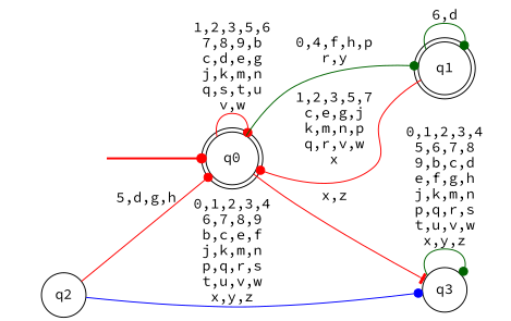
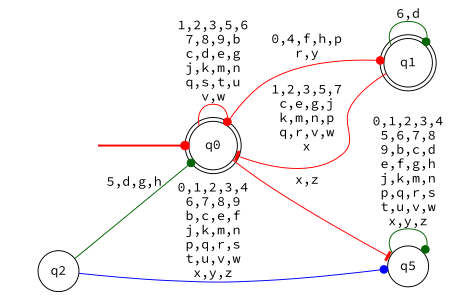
  digraph {
    fontname="Source Code Pro"
    rankdir=LR
    node [fontname="Source Code Pro" shape=doublecircle style="rounded,filled" color=black fillcolor=white]
    edge [arrowhead=dot color=red fontname="Source Code Pro"]
    __start0 [height=0 shape=none style=invis width=0 color="" fillcolor=""]
    n2 [label=q0]
    n3 [label=q1]
-   n4 [label=q3 shape=circle style=filled]
+   n4 [label=q5 shape=circle style=filled]
    n5 [label=q2 shape=circle style=filled]
    subgraph cluster_1 {
      nodesep=0.15
      ranksep=0.15
      style=invis
      __start0
      n2
    }
    __start0 -> n2 [penwidth=2]
    n2 -> n2 [label="1,2,3,5,6\n7,8,9,b\nc,d,e,g\nj,k,m,n\nq,s,t,u\nv,w"]
-   n2 -> n3 [color=darkgreen label="0,4,f,h,p\nr,y"]
+   n2 -> n3 [label="0,4,f,h,p\nr,y"]
    n2 -> n4 [arrowhead=tee label="x,z"]
-   n3 -> n2 [label="1,2,3,5,7\nc,e,g,j\nk,m,n,p\nq,r,v,w\nx"]
+   n3 -> n2 [arrowhead=tee label="1,2,3,5,7\nc,e,g,j\nk,m,n,p\nq,r,v,w\nx"]
    n3 -> n3 [color=darkgreen label="6,d"]
    n4 -> n4 [color=darkgreen label="0,1,2,3,4\n5,6,7,8\n9,b,c,d\ne,f,g,h\nj,k,m,n\np,q,r,s\nt,u,v,w\nx,y,z"]
-   n5 -> n2 [label="5,d,g,h"]
+   n5 -> n2 [color=darkgreen label="5,d,g,h"]
    n5 -> n4 [color=blue label="0,1,2,3,4\n6,7,8,9\nb,c,e,f\nj,k,m,n\np,q,r,s\nt,u,v,w\nx,y,z"]
  }
